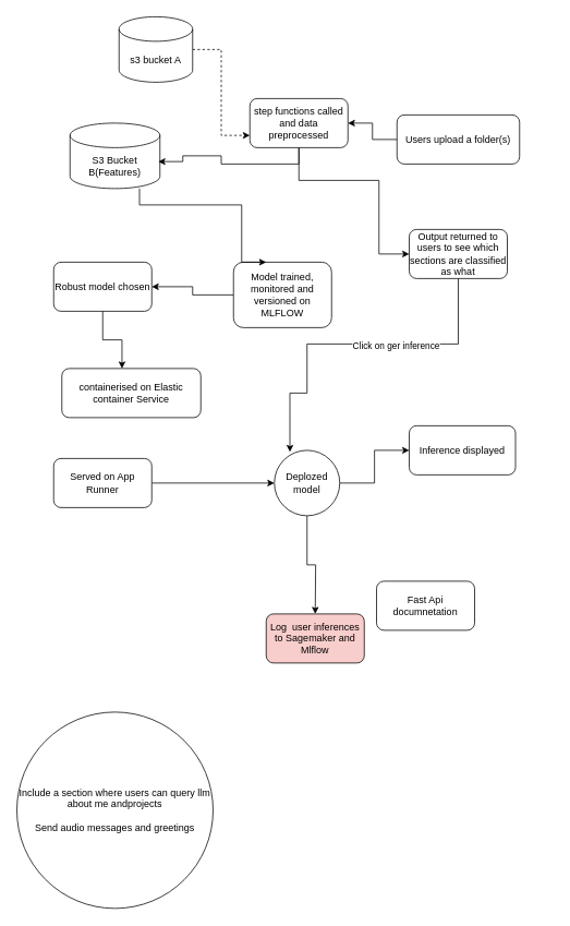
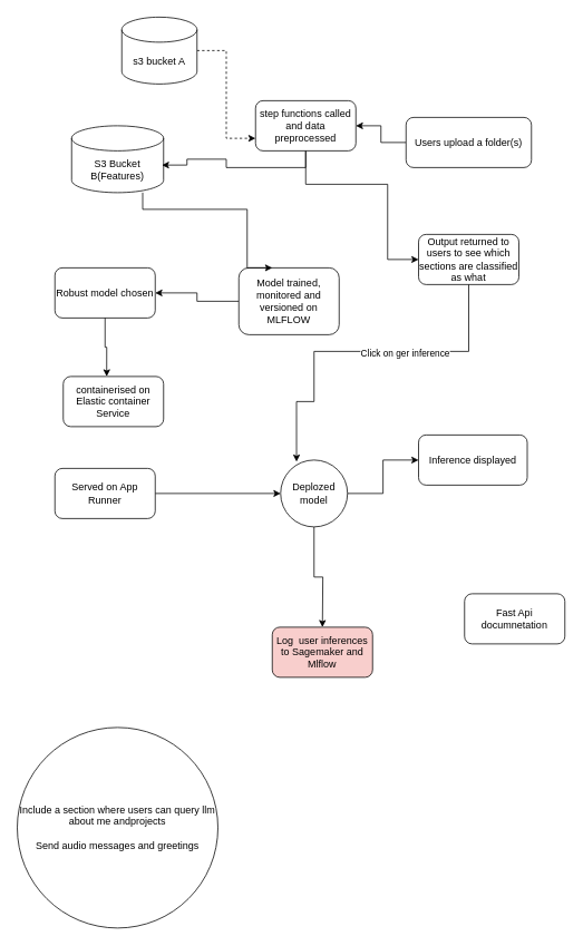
  <mxCell id="0" />
  <mxCell id="1" parent="0" />
  <mxCell id="2" value="Include a section where users can query llm about me andprojects&lt;br&gt;&lt;br&gt;Send audio messages and greetings" style="ellipse;whiteSpace=wrap;html=1;aspect=fixed;" vertex="1" parent="1"><mxGeometry x="20" y="870" width="240" height="240" as="geometry" /></mxCell>
  <mxCell id="3" style="edgeStyle=orthogonalEdgeStyle;rounded=0;orthogonalLoop=1;jettySize=auto;html=1;entryX=0;entryY=0.5;entryDx=0;entryDy=0;" edge="1" parent="1" source="5" target="11"><mxGeometry relative="1" as="geometry" /></mxCell>
  <mxCell id="4" style="edgeStyle=orthogonalEdgeStyle;rounded=0;orthogonalLoop=1;jettySize=auto;html=1;" edge="1" parent="1" source="5"><mxGeometry relative="1" as="geometry"><mxPoint x="385" y="750" as="targetPoint" /></mxGeometry></mxCell>
  <mxCell id="5" value="Deplozed model" style="ellipse;whiteSpace=wrap;html=1;aspect=fixed;" vertex="1" parent="1"><mxGeometry x="335" y="550" width="80" height="80" as="geometry" /></mxCell>
- <mxCell id="6" value="Fast Api documnetation" style="rounded=1;whiteSpace=wrap;html=1;" vertex="1" parent="1"><mxGeometry x="460" y="710" width="120" height="60" as="geometry" /></mxCell>
+ <mxCell id="6" value="Fast Api documnetation" style="rounded=1;whiteSpace=wrap;html=1;" vertex="1" parent="1"><mxGeometry x="555" y="710" width="120" height="60" as="geometry" /></mxCell>
  <mxCell id="7" style="edgeStyle=orthogonalEdgeStyle;rounded=0;orthogonalLoop=1;jettySize=auto;html=1;entryX=1;entryY=0.5;entryDx=0;entryDy=0;" edge="1" parent="1" source="8" target="10"><mxGeometry relative="1" as="geometry" /></mxCell>
  <mxCell id="8" value="Users upload a folder(s)" style="rounded=1;whiteSpace=wrap;html=1;" vertex="1" parent="1"><mxGeometry x="485" y="140" width="150" height="60" as="geometry" /></mxCell>
  <mxCell id="9" style="edgeStyle=orthogonalEdgeStyle;rounded=0;orthogonalLoop=1;jettySize=auto;html=1;entryX=0;entryY=0.5;entryDx=0;entryDy=0;" edge="1" parent="1" source="10" target="12"><mxGeometry relative="1" as="geometry"><Array as="points"><mxPoint x="365" y="220" /><mxPoint x="463" y="220" /><mxPoint x="463" y="310" /></Array></mxGeometry></mxCell>
  <mxCell id="10" value="step functions called&lt;br&gt;and data preprocessed" style="rounded=1;whiteSpace=wrap;html=1;" vertex="1" parent="1"><mxGeometry x="305" y="120" width="120" height="60" as="geometry" /></mxCell>
  <mxCell id="11" value="Inference displayed" style="rounded=1;whiteSpace=wrap;html=1;" vertex="1" parent="1"><mxGeometry x="500" y="520" width="130" height="60" as="geometry" /></mxCell>
  <mxCell id="12" value="Output returned to users to see which sections are classified as what" style="rounded=1;whiteSpace=wrap;html=1;" vertex="1" parent="1"><mxGeometry x="500" y="280" width="120" height="60" as="geometry" /></mxCell>
  <mxCell id="13" style="edgeStyle=orthogonalEdgeStyle;rounded=0;orthogonalLoop=1;jettySize=auto;html=1;entryX=0;entryY=0.75;entryDx=0;entryDy=0;dashed=1;" edge="1" parent="1" source="14" target="10"><mxGeometry relative="1" as="geometry" /></mxCell>
  <mxCell id="14" value="s3 bucket A" style="shape=cylinder3;whiteSpace=wrap;html=1;boundedLbl=1;backgroundOutline=1;size=15;" vertex="1" parent="1"><mxGeometry x="145" y="20" width="90" height="80" as="geometry" /></mxCell>
  <mxCell id="15" style="edgeStyle=orthogonalEdgeStyle;rounded=0;orthogonalLoop=1;jettySize=auto;html=1;" edge="1" parent="1" source="16" target="17"><mxGeometry relative="1" as="geometry" /></mxCell>
  <mxCell id="16" value="Model trained, monitored and versioned on MLFLOW" style="rounded=1;whiteSpace=wrap;html=1;" vertex="1" parent="1"><mxGeometry x="285" y="320" width="120" height="80" as="geometry" /></mxCell>
  <mxCell id="17" value="Robust model chosen" style="rounded=1;whiteSpace=wrap;html=1;" vertex="1" parent="1"><mxGeometry x="65" y="320" width="120" height="60" as="geometry" /></mxCell>
- <mxCell id="18" value="containerised on Elastic container Service" style="rounded=1;whiteSpace=wrap;html=1;" vertex="1" parent="1"><mxGeometry x="75" y="450" width="170" height="60" as="geometry" /></mxCell>
+ <mxCell id="18" value="containerised on Elastic container Service" style="rounded=1;whiteSpace=wrap;html=1;" vertex="1" parent="1"><mxGeometry x="75" y="450" width="120" height="60" as="geometry" /></mxCell>
  <mxCell id="19" style="edgeStyle=orthogonalEdgeStyle;rounded=0;orthogonalLoop=1;jettySize=auto;html=1;entryX=0;entryY=0.5;entryDx=0;entryDy=0;" edge="1" parent="1" source="20" target="5"><mxGeometry relative="1" as="geometry" /></mxCell>
  <mxCell id="20" value="Served on App Runner" style="rounded=1;whiteSpace=wrap;html=1;" vertex="1" parent="1"><mxGeometry x="65" y="560" width="120" height="60" as="geometry" /></mxCell>
  <mxCell id="21" style="edgeStyle=orthogonalEdgeStyle;rounded=0;orthogonalLoop=1;jettySize=auto;html=1;entryX=0.433;entryY=0;entryDx=0;entryDy=0;entryPerimeter=0;" edge="1" parent="1" source="17" target="18"><mxGeometry relative="1" as="geometry" /></mxCell>
  <mxCell id="22" style="edgeStyle=orthogonalEdgeStyle;rounded=0;orthogonalLoop=1;jettySize=auto;html=1;entryX=0.238;entryY=0.025;entryDx=0;entryDy=0;entryPerimeter=0;" edge="1" parent="1" source="12" target="5"><mxGeometry relative="1" as="geometry"><Array as="points"><mxPoint x="560" y="420" /><mxPoint x="375" y="420" /><mxPoint x="375" y="480" /><mxPoint x="354" y="480" /></Array></mxGeometry></mxCell>
  <mxCell id="23" value="Click on ger inference" style="edgeLabel;html=1;align=center;verticalAlign=middle;resizable=0;points=[];" vertex="1" connectable="0" parent="22"><mxGeometry x="-0.249" y="1" relative="1" as="geometry"><mxPoint as="offset" /></mxGeometry></mxCell>
  <mxCell id="24" value="S3 Bucket B(Features)" style="shape=cylinder3;whiteSpace=wrap;html=1;boundedLbl=1;backgroundOutline=1;size=15;" vertex="1" parent="1"><mxGeometry x="85" y="150" width="110" height="80" as="geometry" /></mxCell>
  <mxCell id="25" style="edgeStyle=orthogonalEdgeStyle;rounded=0;orthogonalLoop=1;jettySize=auto;html=1;entryX=0.982;entryY=0.588;entryDx=0;entryDy=0;entryPerimeter=0;" edge="1" parent="1" source="10" target="24"><mxGeometry relative="1" as="geometry"><Array as="points"><mxPoint x="365" y="200" /><mxPoint x="270" y="200" /><mxPoint x="270" y="190" /><mxPoint x="223" y="190" /></Array></mxGeometry></mxCell>
  <mxCell id="26" style="edgeStyle=orthogonalEdgeStyle;rounded=0;orthogonalLoop=1;jettySize=auto;html=1;entryX=0.333;entryY=0;entryDx=0;entryDy=0;entryPerimeter=0;" edge="1" parent="1" source="24" target="16"><mxGeometry relative="1" as="geometry"><Array as="points"><mxPoint x="170" y="250" /><mxPoint x="295" y="250" /></Array></mxGeometry></mxCell>
  <mxCell id="27" value="Log&amp;nbsp; user inferences to Sagemaker and Mlflow" style="rounded=1;whiteSpace=wrap;html=1;fillColor=#f8cecc;" vertex="1" parent="1"><mxGeometry x="325" y="750" width="120" height="60" as="geometry" /></mxCell>
